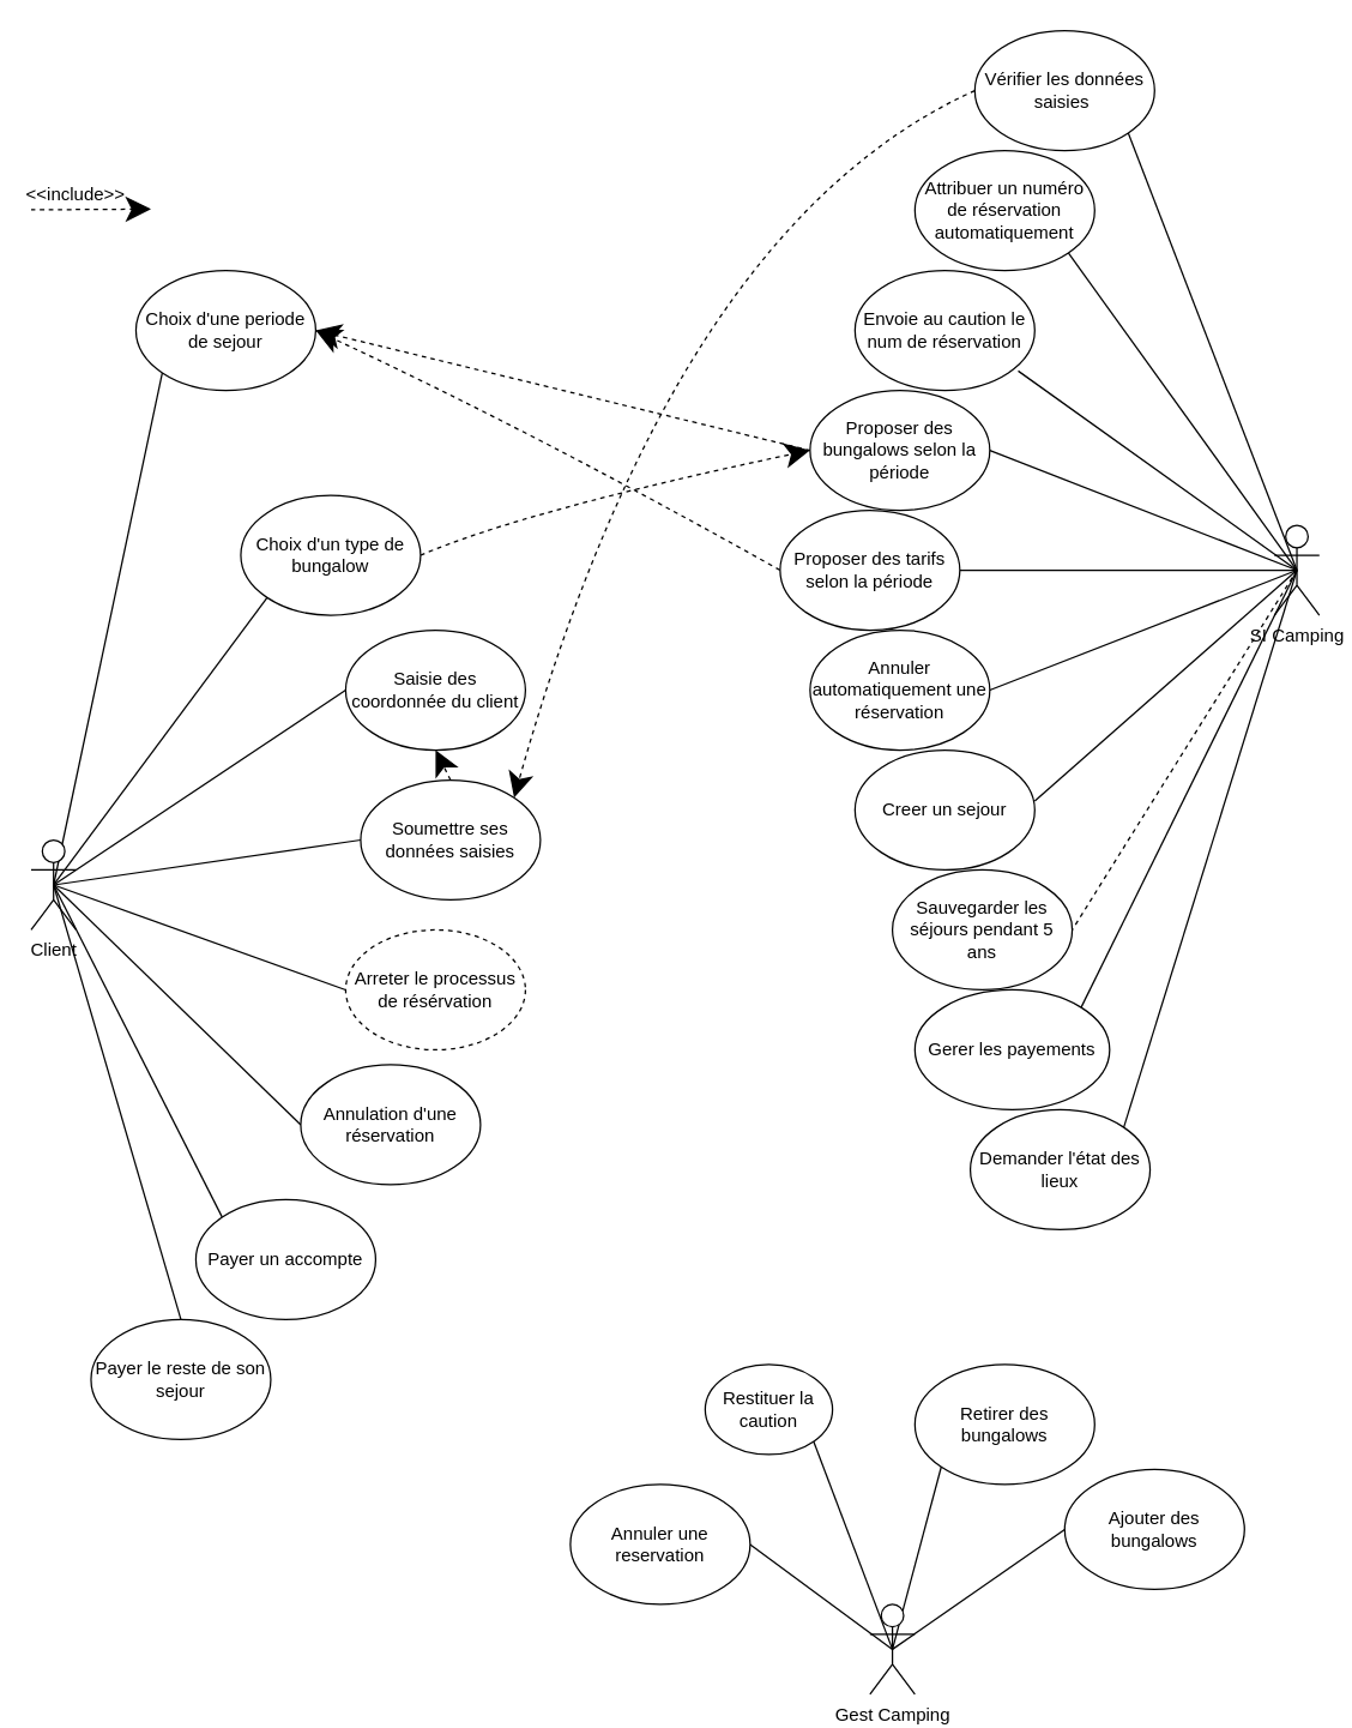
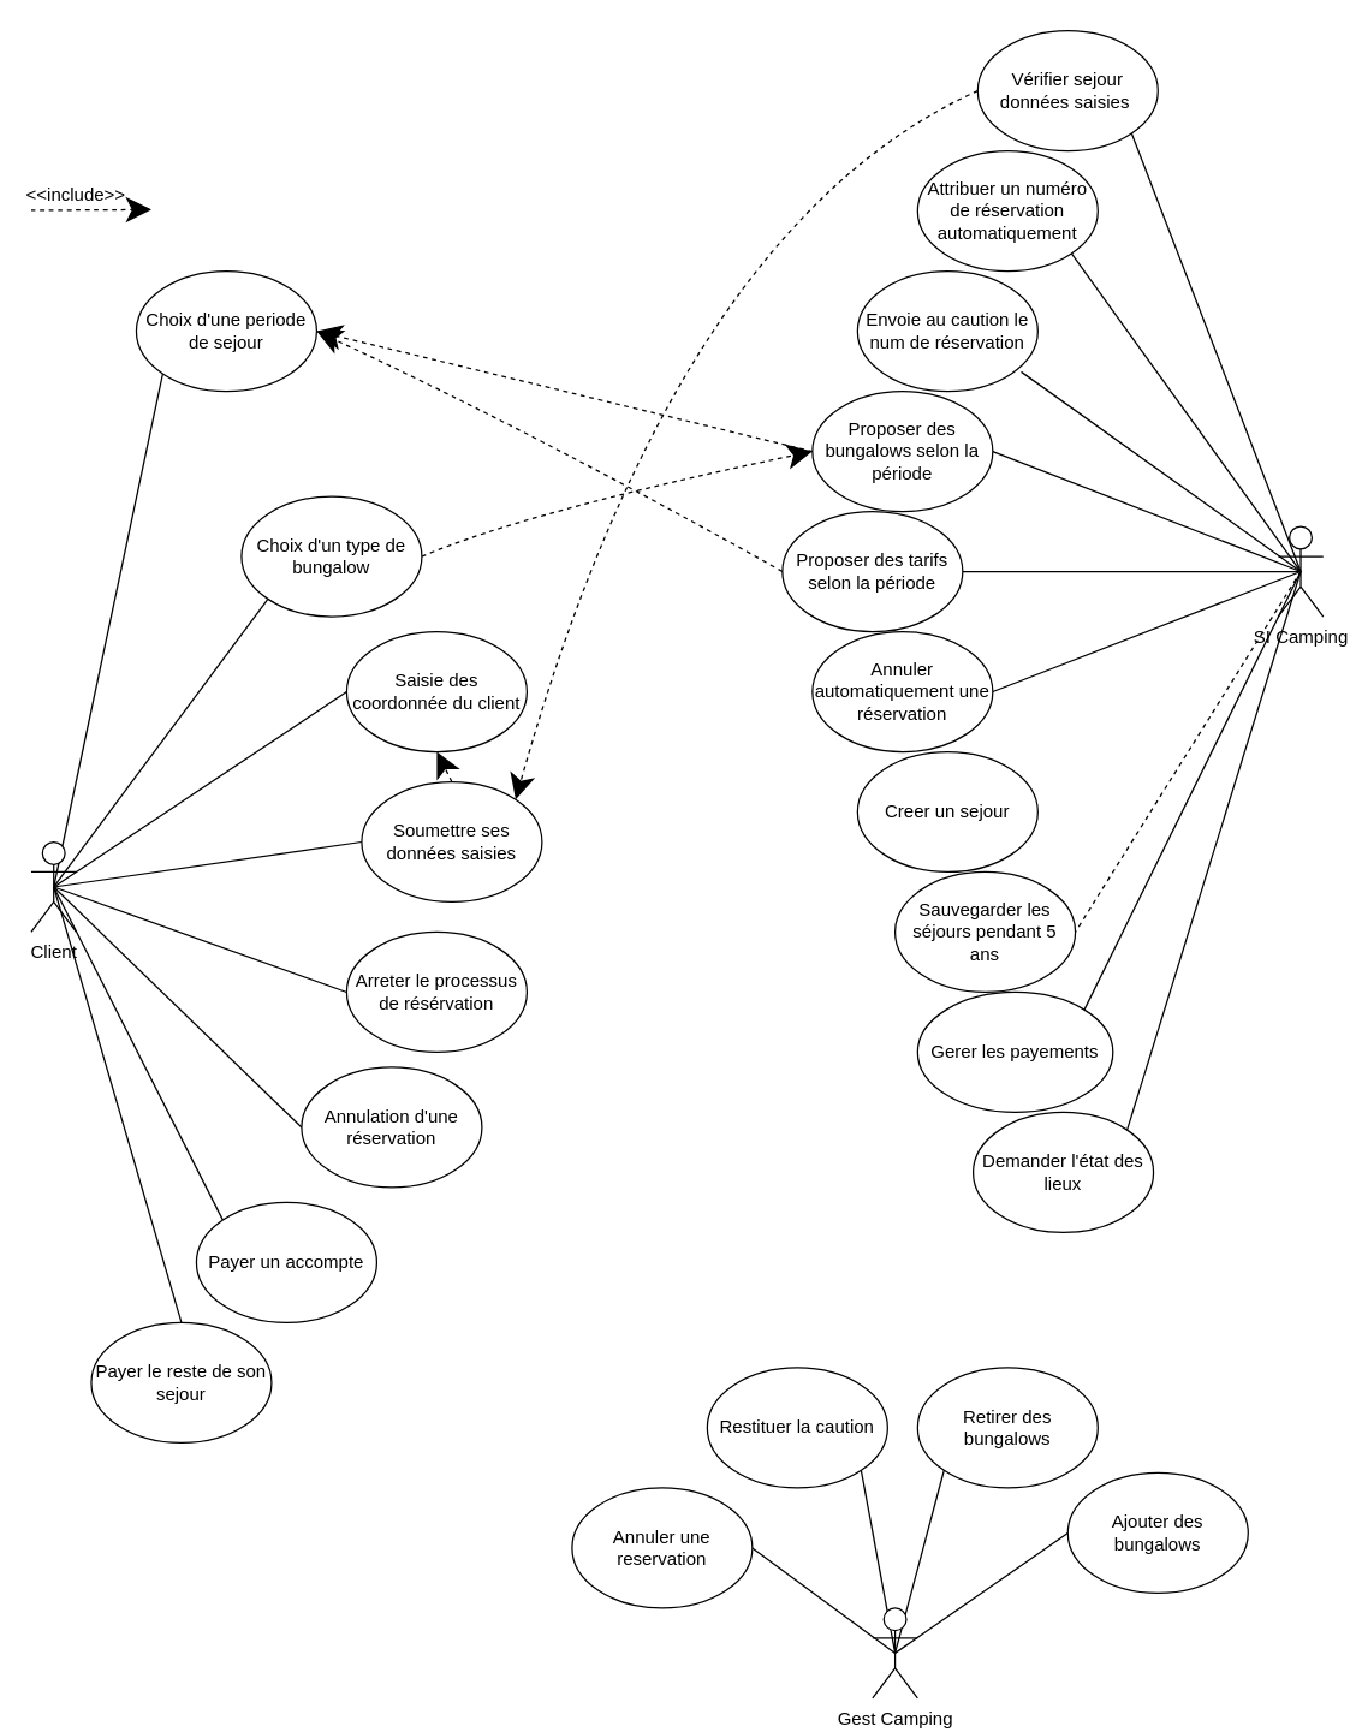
  <mxCell id="0" />
  <mxCell id="1" parent="0" />
  <mxCell id="2" style="edgeStyle=none;curved=1;rounded=0;orthogonalLoop=1;jettySize=auto;html=1;exitX=0.5;exitY=0.5;exitDx=0;exitDy=0;exitPerimeter=0;entryX=1;entryY=0.5;entryDx=0;entryDy=0;endArrow=none;endFill=0;startSize=14;endSize=14;sourcePerimeterSpacing=8;targetPerimeterSpacing=8;" edge="1" parent="1" source="6" target="52"><mxGeometry relative="1" as="geometry" /></mxCell>
  <mxCell id="3" style="edgeStyle=none;curved=1;rounded=0;orthogonalLoop=1;jettySize=auto;html=1;exitX=0.5;exitY=0.5;exitDx=0;exitDy=0;exitPerimeter=0;entryX=1;entryY=1;entryDx=0;entryDy=0;endArrow=none;endFill=0;startSize=14;endSize=14;sourcePerimeterSpacing=8;targetPerimeterSpacing=8;" edge="1" parent="1" source="6" target="53"><mxGeometry relative="1" as="geometry" /></mxCell>
  <mxCell id="4" style="edgeStyle=none;curved=1;rounded=0;orthogonalLoop=1;jettySize=auto;html=1;exitX=0.5;exitY=0.5;exitDx=0;exitDy=0;exitPerimeter=0;entryX=0;entryY=0.5;entryDx=0;entryDy=0;endArrow=none;endFill=0;startSize=14;endSize=14;sourcePerimeterSpacing=8;targetPerimeterSpacing=8;" edge="1" parent="1" source="6" target="51"><mxGeometry relative="1" as="geometry" /></mxCell>
  <mxCell id="5" style="edgeStyle=none;curved=1;rounded=0;orthogonalLoop=1;jettySize=auto;html=1;exitX=0.5;exitY=0.5;exitDx=0;exitDy=0;exitPerimeter=0;entryX=0;entryY=1;entryDx=0;entryDy=0;endArrow=none;endFill=0;startSize=14;endSize=14;sourcePerimeterSpacing=8;targetPerimeterSpacing=8;" edge="1" parent="1" source="6" target="50"><mxGeometry relative="1" as="geometry" /></mxCell>
  <mxCell id="6" value="Gest Camping" style="shape=umlActor;verticalLabelPosition=bottom;verticalAlign=top;html=1;outlineConnect=0;hachureGap=4;pointerEvents=0;" vertex="1" parent="1"><mxGeometry x="580" y="1070" width="30" height="60" as="geometry" /></mxCell>
  <mxCell id="7" style="edgeStyle=none;curved=1;rounded=0;orthogonalLoop=1;jettySize=auto;html=1;exitX=0.5;exitY=0.5;exitDx=0;exitDy=0;exitPerimeter=0;entryX=1;entryY=1;entryDx=0;entryDy=0;endArrow=none;endFill=0;startSize=14;endSize=14;sourcePerimeterSpacing=8;targetPerimeterSpacing=8;" edge="1" parent="1" source="17" target="42"><mxGeometry relative="1" as="geometry" /></mxCell>
  <mxCell id="8" style="edgeStyle=none;curved=1;rounded=0;orthogonalLoop=1;jettySize=auto;html=1;exitX=0.5;exitY=0.5;exitDx=0;exitDy=0;exitPerimeter=0;entryX=1;entryY=1;entryDx=0;entryDy=0;endArrow=none;endFill=0;startSize=14;endSize=14;sourcePerimeterSpacing=8;targetPerimeterSpacing=8;" edge="1" parent="1" source="17" target="39"><mxGeometry relative="1" as="geometry" /></mxCell>
  <mxCell id="9" style="edgeStyle=none;curved=1;rounded=0;orthogonalLoop=1;jettySize=auto;html=1;exitX=0.5;exitY=0.5;exitDx=0;exitDy=0;exitPerimeter=0;entryX=0.908;entryY=0.838;entryDx=0;entryDy=0;entryPerimeter=0;endArrow=none;endFill=0;startSize=14;endSize=14;sourcePerimeterSpacing=8;targetPerimeterSpacing=8;" edge="1" parent="1" source="17" target="40"><mxGeometry relative="1" as="geometry" /></mxCell>
  <mxCell id="10" style="edgeStyle=none;curved=1;rounded=0;orthogonalLoop=1;jettySize=auto;html=1;exitX=0.5;exitY=0.5;exitDx=0;exitDy=0;exitPerimeter=0;entryX=1;entryY=0.5;entryDx=0;entryDy=0;endArrow=none;endFill=0;startSize=14;endSize=14;sourcePerimeterSpacing=8;targetPerimeterSpacing=8;" edge="1" parent="1" source="17" target="44"><mxGeometry relative="1" as="geometry" /></mxCell>
  <mxCell id="11" style="edgeStyle=none;curved=1;rounded=0;orthogonalLoop=1;jettySize=auto;html=1;exitX=0.5;exitY=0.5;exitDx=0;exitDy=0;exitPerimeter=0;entryX=1;entryY=0.5;entryDx=0;entryDy=0;endArrow=none;endFill=0;startSize=14;endSize=14;sourcePerimeterSpacing=8;targetPerimeterSpacing=8;" edge="1" parent="1" source="17" target="46"><mxGeometry relative="1" as="geometry" /></mxCell>
  <mxCell id="12" style="edgeStyle=none;curved=1;rounded=0;orthogonalLoop=1;jettySize=auto;html=1;exitX=0.5;exitY=0.5;exitDx=0;exitDy=0;exitPerimeter=0;entryX=1;entryY=0.5;entryDx=0;entryDy=0;endArrow=none;endFill=0;startSize=14;endSize=14;sourcePerimeterSpacing=8;targetPerimeterSpacing=8;" edge="1" parent="1" source="17" target="37"><mxGeometry relative="1" as="geometry" /></mxCell>
- <mxCell id="13" style="edgeStyle=none;curved=1;rounded=0;orthogonalLoop=1;jettySize=auto;html=1;exitX=0.5;exitY=0.5;exitDx=0;exitDy=0;exitPerimeter=0;entryX=1;entryY=0.425;entryDx=0;entryDy=0;entryPerimeter=0;endArrow=none;endFill=0;startSize=14;endSize=14;sourcePerimeterSpacing=8;targetPerimeterSpacing=8;" edge="1" parent="1" source="17" target="48"><mxGeometry relative="1" as="geometry" /></mxCell>
  <mxCell id="14" style="edgeStyle=none;curved=1;rounded=0;orthogonalLoop=1;jettySize=auto;html=1;exitX=0.5;exitY=0.5;exitDx=0;exitDy=0;exitPerimeter=0;entryX=1;entryY=0.5;entryDx=0;entryDy=0;endArrow=none;endFill=0;startSize=14;endSize=14;sourcePerimeterSpacing=8;targetPerimeterSpacing=8;dashed=1;" edge="1" parent="1" source="17" target="38"><mxGeometry relative="1" as="geometry" /></mxCell>
  <mxCell id="15" style="edgeStyle=none;curved=1;rounded=0;orthogonalLoop=1;jettySize=auto;html=1;exitX=0.5;exitY=0.5;exitDx=0;exitDy=0;exitPerimeter=0;entryX=1;entryY=0;entryDx=0;entryDy=0;endArrow=none;endFill=0;startSize=14;endSize=14;sourcePerimeterSpacing=8;targetPerimeterSpacing=8;" edge="1" parent="1" source="17" target="47"><mxGeometry relative="1" as="geometry" /></mxCell>
  <mxCell id="16" style="edgeStyle=none;curved=1;rounded=0;orthogonalLoop=1;jettySize=auto;html=1;exitX=0.5;exitY=0.5;exitDx=0;exitDy=0;exitPerimeter=0;entryX=1;entryY=0;entryDx=0;entryDy=0;endArrow=none;endFill=0;startSize=14;endSize=14;sourcePerimeterSpacing=8;targetPerimeterSpacing=8;" edge="1" parent="1" source="17" target="49"><mxGeometry relative="1" as="geometry" /></mxCell>
  <mxCell id="17" value="SI Camping" style="shape=umlActor;verticalLabelPosition=bottom;verticalAlign=top;html=1;outlineConnect=0;hachureGap=4;pointerEvents=0;" vertex="1" parent="1"><mxGeometry x="850" y="350" width="30" height="60" as="geometry" /></mxCell>
  <mxCell id="18" style="edgeStyle=none;curved=1;rounded=0;orthogonalLoop=1;jettySize=auto;html=1;exitX=0.5;exitY=0.5;exitDx=0;exitDy=0;exitPerimeter=0;entryX=0;entryY=1;entryDx=0;entryDy=0;endArrow=none;endFill=0;startSize=14;endSize=14;sourcePerimeterSpacing=8;targetPerimeterSpacing=8;" edge="1" parent="1" source="26" target="27"><mxGeometry relative="1" as="geometry" /></mxCell>
  <mxCell id="19" style="edgeStyle=none;curved=1;rounded=0;orthogonalLoop=1;jettySize=auto;html=1;exitX=0.5;exitY=0.5;exitDx=0;exitDy=0;exitPerimeter=0;entryX=0;entryY=1;entryDx=0;entryDy=0;endArrow=none;endFill=0;startSize=14;endSize=14;sourcePerimeterSpacing=8;targetPerimeterSpacing=8;" edge="1" parent="1" source="26" target="29"><mxGeometry relative="1" as="geometry" /></mxCell>
  <mxCell id="20" style="edgeStyle=none;curved=1;rounded=0;orthogonalLoop=1;jettySize=auto;html=1;exitX=0.5;exitY=0.5;exitDx=0;exitDy=0;exitPerimeter=0;entryX=0;entryY=0.5;entryDx=0;entryDy=0;endArrow=none;endFill=0;startSize=14;endSize=14;sourcePerimeterSpacing=8;targetPerimeterSpacing=8;" edge="1" parent="1" source="26" target="31"><mxGeometry relative="1" as="geometry" /></mxCell>
  <mxCell id="21" style="edgeStyle=none;curved=1;rounded=0;orthogonalLoop=1;jettySize=auto;html=1;exitX=0.5;exitY=0.5;exitDx=0;exitDy=0;exitPerimeter=0;entryX=0;entryY=0.5;entryDx=0;entryDy=0;endArrow=none;endFill=0;startSize=14;endSize=14;sourcePerimeterSpacing=8;targetPerimeterSpacing=8;" edge="1" parent="1" source="26" target="36"><mxGeometry relative="1" as="geometry" /></mxCell>
  <mxCell id="22" style="edgeStyle=none;curved=1;rounded=0;orthogonalLoop=1;jettySize=auto;html=1;exitX=0.5;exitY=0.5;exitDx=0;exitDy=0;exitPerimeter=0;entryX=0;entryY=0.5;entryDx=0;entryDy=0;endArrow=none;endFill=0;startSize=14;endSize=14;sourcePerimeterSpacing=8;targetPerimeterSpacing=8;" edge="1" parent="1" source="26" target="30"><mxGeometry relative="1" as="geometry" /></mxCell>
  <mxCell id="23" style="edgeStyle=none;curved=1;rounded=0;orthogonalLoop=1;jettySize=auto;html=1;exitX=0.5;exitY=0.5;exitDx=0;exitDy=0;exitPerimeter=0;entryX=0;entryY=0.5;entryDx=0;entryDy=0;endArrow=none;endFill=0;startSize=14;endSize=14;sourcePerimeterSpacing=8;targetPerimeterSpacing=8;" edge="1" parent="1" source="26" target="32"><mxGeometry relative="1" as="geometry" /></mxCell>
  <mxCell id="24" style="edgeStyle=none;curved=1;rounded=0;orthogonalLoop=1;jettySize=auto;html=1;exitX=0.5;exitY=0.5;exitDx=0;exitDy=0;exitPerimeter=0;entryX=0;entryY=0;entryDx=0;entryDy=0;endArrow=none;endFill=0;startSize=14;endSize=14;sourcePerimeterSpacing=8;targetPerimeterSpacing=8;" edge="1" parent="1" source="26" target="33"><mxGeometry relative="1" as="geometry" /></mxCell>
  <mxCell id="25" style="edgeStyle=none;curved=1;rounded=0;orthogonalLoop=1;jettySize=auto;html=1;exitX=0.5;exitY=0.5;exitDx=0;exitDy=0;exitPerimeter=0;entryX=0.5;entryY=0;entryDx=0;entryDy=0;endArrow=none;endFill=0;startSize=14;endSize=14;sourcePerimeterSpacing=8;targetPerimeterSpacing=8;" edge="1" parent="1" source="26" target="34"><mxGeometry relative="1" as="geometry" /></mxCell>
  <mxCell id="26" value="Client" style="shape=umlActor;verticalLabelPosition=bottom;verticalAlign=top;html=1;outlineConnect=0;hachureGap=4;pointerEvents=0;" vertex="1" parent="1"><mxGeometry x="20" y="560" width="30" height="60" as="geometry" /></mxCell>
  <mxCell id="27" value="Choix d'une periode de sejour" style="ellipse;whiteSpace=wrap;html=1;hachureGap=4;pointerEvents=0;" vertex="1" parent="1"><mxGeometry x="90" y="180" width="120" height="80" as="geometry" /></mxCell>
  <mxCell id="28" style="edgeStyle=none;curved=1;rounded=0;orthogonalLoop=1;jettySize=auto;html=1;exitX=1;exitY=0.5;exitDx=0;exitDy=0;entryX=0;entryY=0.5;entryDx=0;entryDy=0;dashed=1;startArrow=none;startFill=0;endArrow=classic;endFill=1;startSize=14;endSize=14;sourcePerimeterSpacing=8;targetPerimeterSpacing=8;" edge="1" parent="1" source="29" target="44"><mxGeometry relative="1" as="geometry"><Array as="points"><mxPoint x="350" y="340" /></Array></mxGeometry></mxCell>
  <mxCell id="29" value="Choix d'un type de bungalow" style="ellipse;whiteSpace=wrap;html=1;hachureGap=4;pointerEvents=0;" vertex="1" parent="1"><mxGeometry x="160" y="330" width="120" height="80" as="geometry" /></mxCell>
- <mxCell id="30" value="Arreter le processus de résérvation" style="ellipse;whiteSpace=wrap;html=1;hachureGap=4;pointerEvents=0;dashed=1;" vertex="1" parent="1"><mxGeometry x="230" y="620" width="120" height="80" as="geometry" /></mxCell>
+ <mxCell id="30" value="Arreter le processus de résérvation" style="ellipse;whiteSpace=wrap;html=1;hachureGap=4;pointerEvents=0;" vertex="1" parent="1"><mxGeometry x="230" y="620" width="120" height="80" as="geometry" /></mxCell>
  <mxCell id="31" value="Saisie des coordonnée du client" style="ellipse;whiteSpace=wrap;html=1;hachureGap=4;pointerEvents=0;" vertex="1" parent="1"><mxGeometry x="230" y="420" width="120" height="80" as="geometry" /></mxCell>
  <mxCell id="32" value="Annulation d'une réservation" style="ellipse;whiteSpace=wrap;html=1;hachureGap=4;pointerEvents=0;" vertex="1" parent="1"><mxGeometry x="200" y="710" width="120" height="80" as="geometry" /></mxCell>
  <mxCell id="33" value="Payer un accompte" style="ellipse;whiteSpace=wrap;html=1;hachureGap=4;pointerEvents=0;" vertex="1" parent="1"><mxGeometry x="130" y="800" width="120" height="80" as="geometry" /></mxCell>
  <mxCell id="34" value="Payer le reste de son sejour" style="ellipse;whiteSpace=wrap;html=1;hachureGap=4;pointerEvents=0;" vertex="1" parent="1"><mxGeometry x="60" y="880" width="120" height="80" as="geometry" /></mxCell>
  <mxCell id="35" style="edgeStyle=none;curved=1;rounded=0;orthogonalLoop=1;jettySize=auto;html=1;exitX=0.5;exitY=0;exitDx=0;exitDy=0;entryX=0.5;entryY=1;entryDx=0;entryDy=0;dashed=1;startArrow=none;startFill=0;endArrow=classic;endFill=1;startSize=14;endSize=14;sourcePerimeterSpacing=8;targetPerimeterSpacing=8;" edge="1" parent="1" source="36" target="31"><mxGeometry relative="1" as="geometry" /></mxCell>
  <mxCell id="36" value="Soumettre ses données saisies" style="ellipse;whiteSpace=wrap;html=1;hachureGap=4;pointerEvents=0;" vertex="1" parent="1"><mxGeometry x="240" y="520" width="120" height="80" as="geometry" /></mxCell>
  <mxCell id="37" value="Annuler automatiquement une réservation" style="ellipse;whiteSpace=wrap;html=1;hachureGap=4;pointerEvents=0;" vertex="1" parent="1"><mxGeometry x="540" y="420" width="120" height="80" as="geometry" /></mxCell>
  <mxCell id="38" value="Sauvegarder les séjours pendant 5 ans" style="ellipse;whiteSpace=wrap;html=1;hachureGap=4;pointerEvents=0;" vertex="1" parent="1"><mxGeometry x="595" y="580" width="120" height="80" as="geometry" /></mxCell>
  <mxCell id="39" value="Attribuer un numéro de réservation automatiquement" style="ellipse;whiteSpace=wrap;html=1;hachureGap=4;pointerEvents=0;" vertex="1" parent="1"><mxGeometry x="610" y="100" width="120" height="80" as="geometry" /></mxCell>
  <mxCell id="40" value="Envoie au caution le num de réservation" style="ellipse;whiteSpace=wrap;html=1;hachureGap=4;pointerEvents=0;" vertex="1" parent="1"><mxGeometry x="570" y="180" width="120" height="80" as="geometry" /></mxCell>
  <mxCell id="41" style="edgeStyle=none;curved=1;rounded=0;orthogonalLoop=1;jettySize=auto;html=1;exitX=0;exitY=0.5;exitDx=0;exitDy=0;endArrow=classic;endFill=1;startSize=14;endSize=14;sourcePerimeterSpacing=8;targetPerimeterSpacing=8;dashed=1;entryX=1;entryY=0;entryDx=0;entryDy=0;startArrow=none;startFill=0;" edge="1" parent="1" source="42" target="36"><mxGeometry relative="1" as="geometry"><mxPoint x="550" y="130" as="targetPoint" /><Array as="points"><mxPoint x="450" y="150" /></Array></mxGeometry></mxCell>
- <mxCell id="42" value="Vérifier les données saisies&amp;nbsp;" style="ellipse;whiteSpace=wrap;html=1;hachureGap=4;pointerEvents=0;" vertex="1" parent="1"><mxGeometry x="650" width="120" height="80" as="geometry" y="20" /></mxCell>
+ <mxCell id="42" value="Vérifier sejour données saisies&amp;nbsp;" style="ellipse;whiteSpace=wrap;html=1;hachureGap=4;pointerEvents=0;" vertex="1" parent="1"><mxGeometry x="650" width="120" height="80" as="geometry" y="20" /></mxCell>
  <mxCell id="43" style="edgeStyle=none;curved=1;rounded=0;orthogonalLoop=1;jettySize=auto;html=1;exitX=0;exitY=0.5;exitDx=0;exitDy=0;entryX=1;entryY=0.5;entryDx=0;entryDy=0;dashed=1;startArrow=none;startFill=0;endArrow=classic;endFill=1;startSize=14;endSize=14;sourcePerimeterSpacing=8;targetPerimeterSpacing=8;" edge="1" parent="1" source="44" target="27"><mxGeometry relative="1" as="geometry" /></mxCell>
  <mxCell id="44" value="Proposer des bungalows selon la période" style="ellipse;whiteSpace=wrap;html=1;hachureGap=4;pointerEvents=0;" vertex="1" parent="1"><mxGeometry x="540" y="260" width="120" height="80" as="geometry" /></mxCell>
  <mxCell id="45" style="edgeStyle=none;curved=1;rounded=0;orthogonalLoop=1;jettySize=auto;html=1;exitX=0;exitY=0.5;exitDx=0;exitDy=0;entryX=1;entryY=0.5;entryDx=0;entryDy=0;dashed=1;startArrow=none;startFill=0;endArrow=classic;endFill=1;startSize=14;endSize=14;sourcePerimeterSpacing=8;targetPerimeterSpacing=8;" edge="1" parent="1" source="46" target="27"><mxGeometry relative="1" as="geometry"><Array as="points"><mxPoint x="360" y="290" /></Array></mxGeometry></mxCell>
  <mxCell id="46" value="Proposer des tarifs selon la période" style="ellipse;whiteSpace=wrap;html=1;hachureGap=4;pointerEvents=0;" vertex="1" parent="1"><mxGeometry x="520" y="340" width="120" height="80" as="geometry" /></mxCell>
  <mxCell id="47" value="Gerer les payements" style="ellipse;whiteSpace=wrap;html=1;hachureGap=4;pointerEvents=0;" vertex="1" parent="1"><mxGeometry x="610" y="660" width="130" height="80" as="geometry" /></mxCell>
  <mxCell id="48" value="Creer un sejour" style="ellipse;whiteSpace=wrap;html=1;hachureGap=4;pointerEvents=0;" vertex="1" parent="1"><mxGeometry x="570" y="500" width="120" height="80" as="geometry" /></mxCell>
  <mxCell id="49" value="Demander l'état des lieux" style="ellipse;whiteSpace=wrap;html=1;hachureGap=4;pointerEvents=0;" vertex="1" parent="1"><mxGeometry x="647" y="740" width="120" height="80" as="geometry" /></mxCell>
  <mxCell id="50" value="Retirer des bungalows" style="ellipse;whiteSpace=wrap;html=1;hachureGap=4;pointerEvents=0;" vertex="1" parent="1"><mxGeometry x="610" y="910" width="120" height="80" as="geometry" /></mxCell>
  <mxCell id="51" value="Ajouter des bungalows" style="ellipse;whiteSpace=wrap;html=1;hachureGap=4;pointerEvents=0;" vertex="1" parent="1"><mxGeometry x="710" y="980" width="120" height="80" as="geometry" /></mxCell>
  <mxCell id="52" value="Annuler une reservation" style="ellipse;whiteSpace=wrap;html=1;hachureGap=4;pointerEvents=0;" vertex="1" parent="1"><mxGeometry x="380" y="990" width="120" height="80" as="geometry" /></mxCell>
- <mxCell id="53" value="Restituer la caution" style="ellipse;whiteSpace=wrap;html=1;hachureGap=4;pointerEvents=0;" vertex="1" parent="1"><mxGeometry x="470" y="910" width="85" height="60" as="geometry" /></mxCell>
+ <mxCell id="53" value="Restituer la caution" style="ellipse;whiteSpace=wrap;html=1;hachureGap=4;pointerEvents=0;" vertex="1" parent="1"><mxGeometry x="470" y="910" width="120" height="80" as="geometry" /></mxCell>
  <mxCell id="54" style="edgeStyle=none;curved=1;rounded=0;orthogonalLoop=1;jettySize=auto;html=1;endArrow=classic;endFill=1;startSize=14;endSize=14;sourcePerimeterSpacing=8;targetPerimeterSpacing=8;dashed=1;startArrow=none;startFill=0;" edge="1" parent="1"><mxGeometry relative="1" as="geometry"><mxPoint x="100" y="139" as="targetPoint" /><mxPoint x="20" y="139.5" as="sourcePoint" /></mxGeometry></mxCell>
  <mxCell id="55" value="&amp;lt;&amp;lt;include&amp;gt;&amp;gt;" style="text;html=1;strokeColor=none;fillColor=none;align=center;verticalAlign=middle;whiteSpace=wrap;rounded=0;hachureGap=4;pointerEvents=0;" vertex="1" parent="1"><mxGeometry x="30" y="120" width="40" height="20" as="geometry" /></mxCell>
